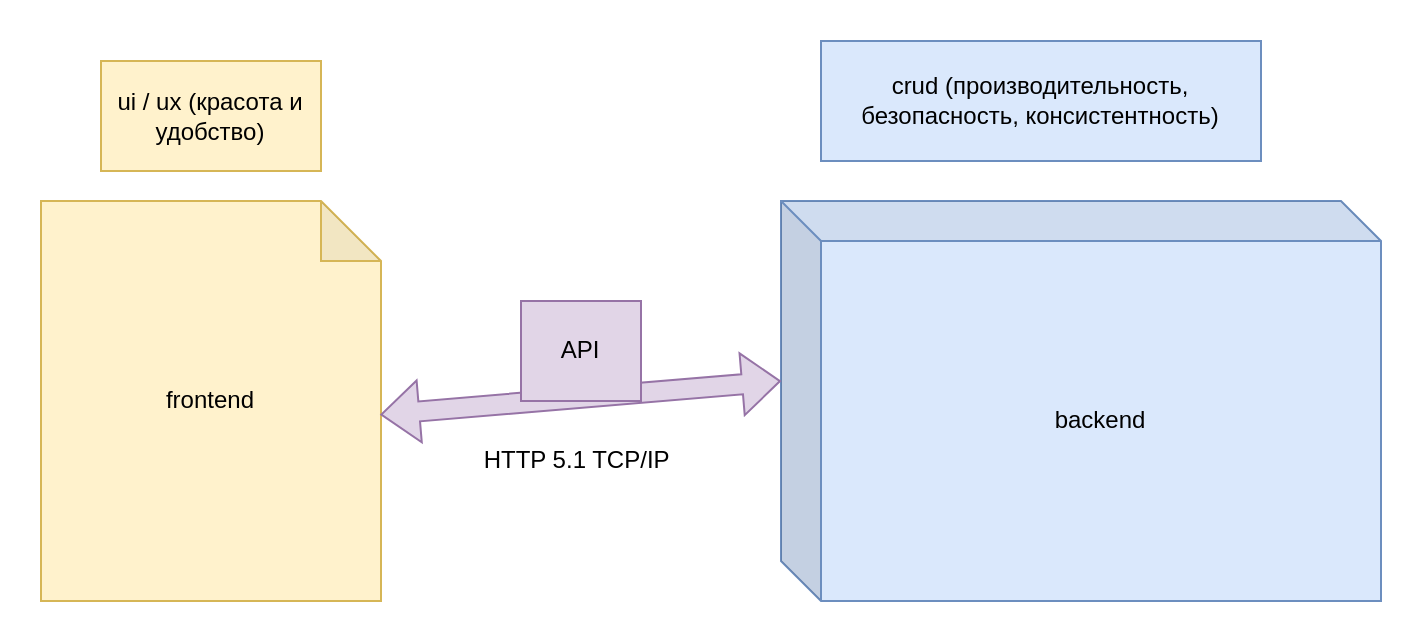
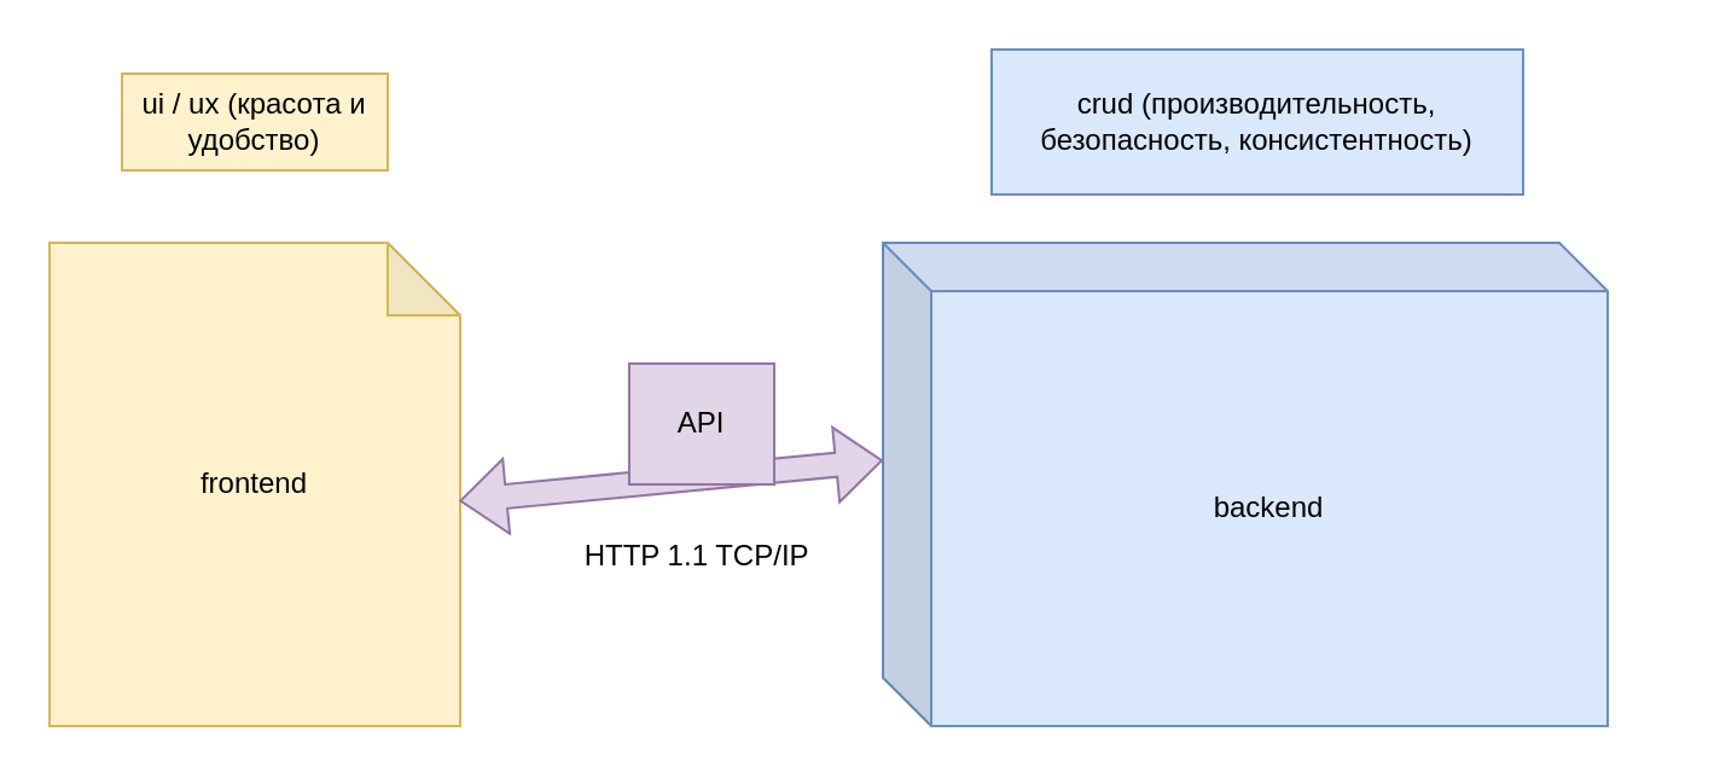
  <mxCell id="0" />
  <mxCell id="1" parent="0" />
  <mxCell id="2" value="frontend" style="shape=note;whiteSpace=wrap;html=1;backgroundOutline=1;darkOpacity=0.05;fillColor=#fff2cc;strokeColor=#d6b656;" vertex="1" parent="1"><mxGeometry x="20" y="100" width="170" height="200" as="geometry" /></mxCell>
- <mxCell id="3" value="backend" style="shape=cube;whiteSpace=wrap;html=1;boundedLbl=1;backgroundOutline=1;darkOpacity=0.05;darkOpacity2=0.1;fillColor=#dae8fc;strokeColor=#6c8ebf;" vertex="1" parent="1"><mxGeometry x="390" y="100" width="300" height="200" as="geometry" /></mxCell>
+ <mxCell id="3" value="backend" style="shape=cube;whiteSpace=wrap;html=1;boundedLbl=1;backgroundOutline=1;darkOpacity=0.05;darkOpacity2=0.1;fillColor=#dae8fc;strokeColor=#6c8ebf;" vertex="1" parent="1"><mxGeometry x="365" y="100" width="300" height="200" as="geometry" /></mxCell>
  <mxCell id="4" value="" style="shape=flexArrow;endArrow=classic;startArrow=classic;html=1;rounded=0;exitX=0.998;exitY=0.534;exitDx=0;exitDy=0;exitPerimeter=0;entryX=0;entryY=0;entryDx=0;entryDy=90;entryPerimeter=0;fillColor=#e1d5e7;strokeColor=#9673a6;" edge="1" parent="1" source="2" target="3"><mxGeometry width="100" height="100" relative="1" as="geometry"><mxPoint x="230" y="260" as="sourcePoint" /><mxPoint x="330" y="160" as="targetPoint" /></mxGeometry></mxCell>
- <mxCell id="5" value="ui / ux (красота и удобство)" style="text;html=1;strokeColor=#d6b656;fillColor=#fff2cc;align=center;verticalAlign=middle;whiteSpace=wrap;rounded=0;" vertex="1" parent="1"><mxGeometry x="50" y="30" width="110" height="55" as="geometry" /></mxCell>
+ <mxCell id="5" value="ui / ux (красота и удобство)" style="text;html=1;strokeColor=#d6b656;fillColor=#fff2cc;align=center;verticalAlign=middle;whiteSpace=wrap;rounded=0;" vertex="1" parent="1"><mxGeometry x="50" y="30" width="110" height="40" as="geometry" /></mxCell>
  <mxCell id="6" value="crud (производительность, безопасность, консистентность)" style="text;html=1;strokeColor=#6c8ebf;fillColor=#dae8fc;align=center;verticalAlign=middle;whiteSpace=wrap;rounded=0;" vertex="1" parent="1"><mxGeometry x="410" y="20" width="220" height="60" as="geometry" /></mxCell>
  <mxCell id="7" value="API" style="text;html=1;strokeColor=#9673a6;fillColor=#e1d5e7;align=center;verticalAlign=middle;whiteSpace=wrap;rounded=0;" vertex="1" parent="1"><mxGeometry x="260" y="150" width="60" height="50" as="geometry" /></mxCell>
- <mxCell id="8" value="HTTP 5.1 TCP/IP&amp;nbsp;" style="text;html=1;strokeColor=none;fillColor=none;align=center;verticalAlign=middle;whiteSpace=wrap;rounded=0;" vertex="1" parent="1"><mxGeometry x="235" y="220" width="110" height="20" as="geometry" /></mxCell>
+ <mxCell id="8" value="HTTP 1.1 TCP/IP&amp;nbsp;" style="text;html=1;strokeColor=none;fillColor=none;align=center;verticalAlign=middle;whiteSpace=wrap;rounded=0;" vertex="1" parent="1"><mxGeometry x="235" y="220" width="110" height="20" as="geometry" /></mxCell>
